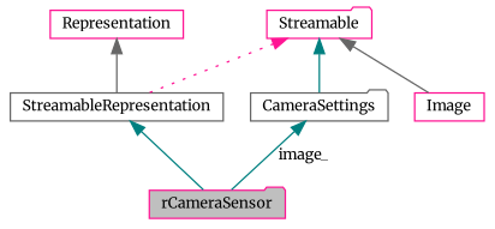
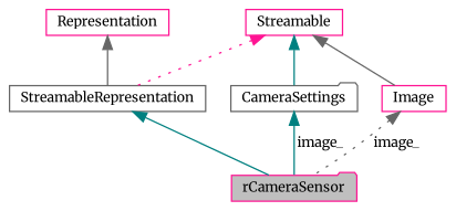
  digraph {
    fontname=Merriweather
    node [color=deeppink fillcolor=white fontname=Merriweather fontsize=10 shape=folder style=filled]
    edge [color=teal dir=back fontname=Merriweather fontsize=10 labelfontname=Helvetica labelfontsize=10 style=solid]
    n1 [fillcolor=grey75 fontcolor=black height=0.2 label=rCameraSensor width=0.4]
    n2 [color=gray40 height=0.2 label=StreamableRepresentation shape=box width=0.4]
    n3 [height=0.2 label=Representation shape=box width=0.4]
-   n4 [height=0.2 label=Streamable width=0.4]
+   n4 [height=0.2 label=Streamable shape=box width=0.4]
    n5 [color=gray40 height=0.2 label=CameraSettings width=0.4]
    n6 [height=0.2 label=Image shape=box width=0.4]
    n2 -> n1
    n3 -> n2 [color=gray40]
    n4 -> n2 [color=deeppink style=dotted]
    n4 -> n5
    n4 -> n6 [color=gray40]
    n5 -> n1 [label=" image_"]
+   n6 -> n1 [color=gray40 label=" image_" style=dotted]
  }
